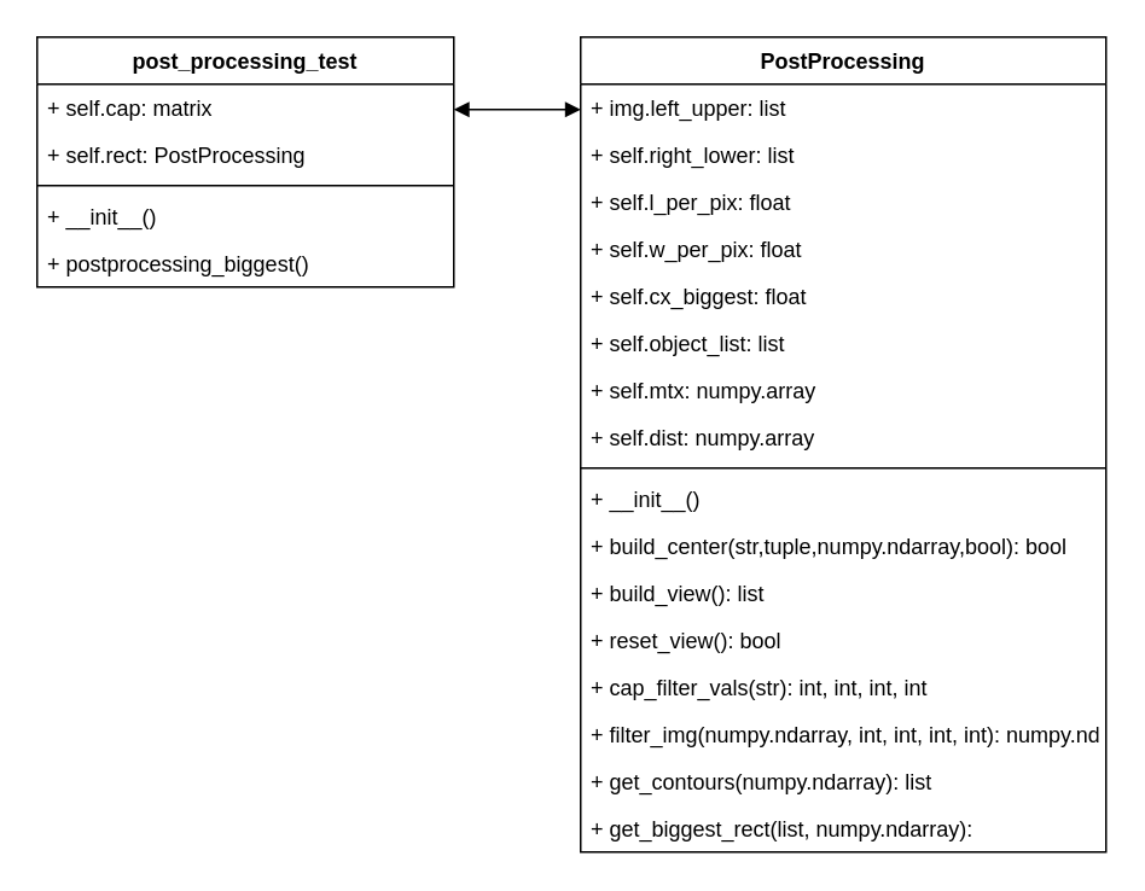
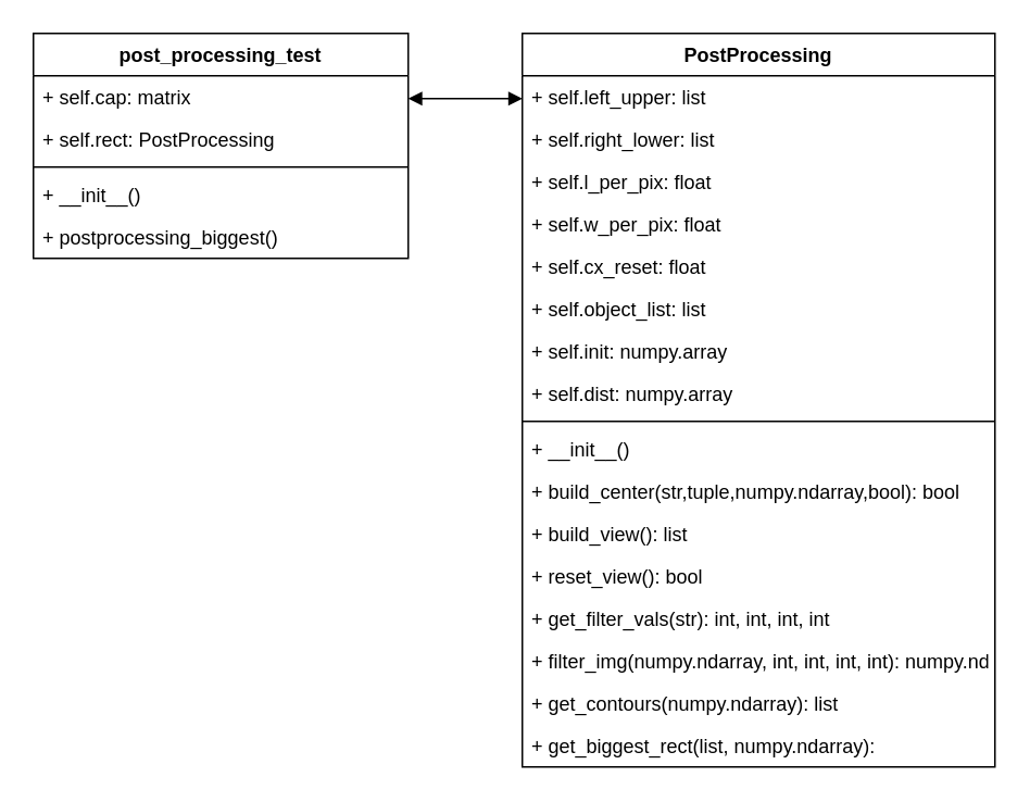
  <mxCell id="0" />
  <mxCell id="1" parent="0" />
  <mxCell id="2" value="PostProcessing" style="swimlane;fontStyle=1;align=center;verticalAlign=top;childLayout=stackLayout;horizontal=1;startSize=26;horizontalStack=0;resizeParent=1;resizeParentMax=0;resizeLast=0;collapsible=1;marginBottom=0;" vertex="1" parent="1"><mxGeometry x="320" y="20" width="290" height="450" as="geometry" /></mxCell>
- <mxCell id="3" value="+ img.left_upper: list" style="text;strokeColor=none;fillColor=none;align=left;verticalAlign=top;spacingLeft=4;spacingRight=4;overflow=hidden;rotatable=0;points=[[0,0.5],[1,0.5]];portConstraint=eastwest;" vertex="1" parent="2"><mxGeometry y="26" width="290" height="26" as="geometry" /></mxCell>
+ <mxCell id="3" value="+ self.left_upper: list" style="text;strokeColor=none;fillColor=none;align=left;verticalAlign=top;spacingLeft=4;spacingRight=4;overflow=hidden;rotatable=0;points=[[0,0.5],[1,0.5]];portConstraint=eastwest;" vertex="1" parent="2"><mxGeometry y="26" width="290" height="26" as="geometry" /></mxCell>
  <mxCell id="4" value="+ self.right_lower: list&#10;" style="text;strokeColor=none;fillColor=none;align=left;verticalAlign=top;spacingLeft=4;spacingRight=4;overflow=hidden;rotatable=0;points=[[0,0.5],[1,0.5]];portConstraint=eastwest;" vertex="1" parent="2"><mxGeometry y="52" width="290" height="26" as="geometry" /></mxCell>
  <mxCell id="5" value="+ self.l_per_pix: float" style="text;strokeColor=none;fillColor=none;align=left;verticalAlign=top;spacingLeft=4;spacingRight=4;overflow=hidden;rotatable=0;points=[[0,0.5],[1,0.5]];portConstraint=eastwest;" vertex="1" parent="2"><mxGeometry y="78" width="290" height="26" as="geometry" /></mxCell>
  <mxCell id="6" value="+ self.w_per_pix: float" style="text;strokeColor=none;fillColor=none;align=left;verticalAlign=top;spacingLeft=4;spacingRight=4;overflow=hidden;rotatable=0;points=[[0,0.5],[1,0.5]];portConstraint=eastwest;" vertex="1" parent="2"><mxGeometry y="104" width="290" height="26" as="geometry" /></mxCell>
- <mxCell id="7" value="+ self.cx_biggest: float" style="text;strokeColor=none;fillColor=none;align=left;verticalAlign=top;spacingLeft=4;spacingRight=4;overflow=hidden;rotatable=0;points=[[0,0.5],[1,0.5]];portConstraint=eastwest;" vertex="1" parent="2"><mxGeometry y="130" width="290" height="26" as="geometry" /></mxCell>
+ <mxCell id="7" value="+ self.cx_reset: float" style="text;strokeColor=none;fillColor=none;align=left;verticalAlign=top;spacingLeft=4;spacingRight=4;overflow=hidden;rotatable=0;points=[[0,0.5],[1,0.5]];portConstraint=eastwest;" vertex="1" parent="2"><mxGeometry y="130" width="290" height="26" as="geometry" /></mxCell>
  <mxCell id="8" value="+ self.object_list: list" style="text;strokeColor=none;fillColor=none;align=left;verticalAlign=top;spacingLeft=4;spacingRight=4;overflow=hidden;rotatable=0;points=[[0,0.5],[1,0.5]];portConstraint=eastwest;" vertex="1" parent="2"><mxGeometry y="156" width="290" height="26" as="geometry" /></mxCell>
- <mxCell id="9" value="+ self.mtx: numpy.array" style="text;strokeColor=none;fillColor=none;align=left;verticalAlign=top;spacingLeft=4;spacingRight=4;overflow=hidden;rotatable=0;points=[[0,0.5],[1,0.5]];portConstraint=eastwest;" vertex="1" parent="2"><mxGeometry y="182" width="290" height="26" as="geometry" /></mxCell>
+ <mxCell id="9" value="+ self.init: numpy.array" style="text;strokeColor=none;fillColor=none;align=left;verticalAlign=top;spacingLeft=4;spacingRight=4;overflow=hidden;rotatable=0;points=[[0,0.5],[1,0.5]];portConstraint=eastwest;" vertex="1" parent="2"><mxGeometry y="182" width="290" height="26" as="geometry" /></mxCell>
  <mxCell id="10" value="+ self.dist: numpy.array" style="text;strokeColor=none;fillColor=none;align=left;verticalAlign=top;spacingLeft=4;spacingRight=4;overflow=hidden;rotatable=0;points=[[0,0.5],[1,0.5]];portConstraint=eastwest;" vertex="1" parent="2"><mxGeometry y="208" width="290" height="26" as="geometry" /></mxCell>
  <mxCell id="11" value="" style="line;strokeWidth=1;fillColor=none;align=left;verticalAlign=middle;spacingTop=-1;spacingLeft=3;spacingRight=3;rotatable=0;labelPosition=right;points=[];portConstraint=eastwest;" vertex="1" parent="2"><mxGeometry y="234" width="290" height="8" as="geometry" /></mxCell>
  <mxCell id="12" value="+ __init__()" style="text;strokeColor=none;fillColor=none;align=left;verticalAlign=top;spacingLeft=4;spacingRight=4;overflow=hidden;rotatable=0;points=[[0,0.5],[1,0.5]];portConstraint=eastwest;" vertex="1" parent="2"><mxGeometry y="242" width="290" height="26" as="geometry" /></mxCell>
  <mxCell id="13" value="+ build_center(str,tuple,numpy.ndarray,bool): bool" style="text;strokeColor=none;fillColor=none;align=left;verticalAlign=top;spacingLeft=4;spacingRight=4;overflow=hidden;rotatable=0;points=[[0,0.5],[1,0.5]];portConstraint=eastwest;" vertex="1" parent="2"><mxGeometry y="268" width="290" height="26" as="geometry" /></mxCell>
  <mxCell id="14" value="+ build_view(): list" style="text;strokeColor=none;fillColor=none;align=left;verticalAlign=top;spacingLeft=4;spacingRight=4;overflow=hidden;rotatable=0;points=[[0,0.5],[1,0.5]];portConstraint=eastwest;" vertex="1" parent="2"><mxGeometry y="294" width="290" height="26" as="geometry" /></mxCell>
  <mxCell id="15" value="+ reset_view(): bool" style="text;strokeColor=none;fillColor=none;align=left;verticalAlign=top;spacingLeft=4;spacingRight=4;overflow=hidden;rotatable=0;points=[[0,0.5],[1,0.5]];portConstraint=eastwest;" vertex="1" parent="2"><mxGeometry y="320" width="290" height="26" as="geometry" /></mxCell>
- <mxCell id="16" value="+ cap_filter_vals(str): int, int, int, int" style="text;strokeColor=none;fillColor=none;align=left;verticalAlign=top;spacingLeft=4;spacingRight=4;overflow=hidden;rotatable=0;points=[[0,0.5],[1,0.5]];portConstraint=eastwest;" vertex="1" parent="2"><mxGeometry y="346" width="290" height="26" as="geometry" /></mxCell>
+ <mxCell id="16" value="+ get_filter_vals(str): int, int, int, int" style="text;strokeColor=none;fillColor=none;align=left;verticalAlign=top;spacingLeft=4;spacingRight=4;overflow=hidden;rotatable=0;points=[[0,0.5],[1,0.5]];portConstraint=eastwest;" vertex="1" parent="2"><mxGeometry y="346" width="290" height="26" as="geometry" /></mxCell>
  <mxCell id="17" value="+ filter_img(numpy.ndarray, int, int, int, int): numpy.ndarray" style="text;strokeColor=none;fillColor=none;align=left;verticalAlign=top;spacingLeft=4;spacingRight=4;overflow=hidden;rotatable=0;points=[[0,0.5],[1,0.5]];portConstraint=eastwest;" vertex="1" parent="2"><mxGeometry y="372" width="290" height="26" as="geometry" /></mxCell>
  <mxCell id="18" value="+ get_contours(numpy.ndarray): list" style="text;strokeColor=none;fillColor=none;align=left;verticalAlign=top;spacingLeft=4;spacingRight=4;overflow=hidden;rotatable=0;points=[[0,0.5],[1,0.5]];portConstraint=eastwest;" vertex="1" parent="2"><mxGeometry y="398" width="290" height="26" as="geometry" /></mxCell>
  <mxCell id="19" value="+ get_biggest_rect(list, numpy.ndarray): " style="text;strokeColor=none;fillColor=none;align=left;verticalAlign=top;spacingLeft=4;spacingRight=4;overflow=hidden;rotatable=0;points=[[0,0.5],[1,0.5]];portConstraint=eastwest;" vertex="1" parent="2"><mxGeometry y="424" width="290" height="26" as="geometry" /></mxCell>
  <mxCell id="20" value="post_processing_test" style="swimlane;fontStyle=1;align=center;verticalAlign=top;childLayout=stackLayout;horizontal=1;startSize=26;horizontalStack=0;resizeParent=1;resizeParentMax=0;resizeLast=0;collapsible=1;marginBottom=0;" vertex="1" parent="1"><mxGeometry x="20" y="20" width="230" height="138" as="geometry" /></mxCell>
  <mxCell id="21" value="+ self.cap: matrix" style="text;strokeColor=none;fillColor=none;align=left;verticalAlign=top;spacingLeft=4;spacingRight=4;overflow=hidden;rotatable=0;points=[[0,0.5],[1,0.5]];portConstraint=eastwest;" vertex="1" parent="20"><mxGeometry y="26" width="230" height="26" as="geometry" /></mxCell>
  <mxCell id="22" value="+ self.rect: PostProcessing" style="text;strokeColor=none;fillColor=none;align=left;verticalAlign=top;spacingLeft=4;spacingRight=4;overflow=hidden;rotatable=0;points=[[0,0.5],[1,0.5]];portConstraint=eastwest;" vertex="1" parent="20"><mxGeometry y="52" width="230" height="26" as="geometry" /></mxCell>
  <mxCell id="23" value="" style="line;strokeWidth=1;fillColor=none;align=left;verticalAlign=middle;spacingTop=-1;spacingLeft=3;spacingRight=3;rotatable=0;labelPosition=right;points=[];portConstraint=eastwest;" vertex="1" parent="20"><mxGeometry y="78" width="230" height="8" as="geometry" /></mxCell>
  <mxCell id="24" value="+ __init__()" style="text;strokeColor=none;fillColor=none;align=left;verticalAlign=top;spacingLeft=4;spacingRight=4;overflow=hidden;rotatable=0;points=[[0,0.5],[1,0.5]];portConstraint=eastwest;" vertex="1" parent="20"><mxGeometry y="86" width="230" height="26" as="geometry" /></mxCell>
  <mxCell id="25" value="+ postprocessing_biggest()" style="text;strokeColor=none;fillColor=none;align=left;verticalAlign=top;spacingLeft=4;spacingRight=4;overflow=hidden;rotatable=0;points=[[0,0.5],[1,0.5]];portConstraint=eastwest;" vertex="1" parent="20"><mxGeometry y="112" width="230" height="26" as="geometry" /></mxCell>
  <mxCell id="26" value="" style="endArrow=block;startArrow=block;endFill=1;startFill=1;html=1;" edge="1" parent="1"><mxGeometry width="160" relative="1" as="geometry"><mxPoint x="250" y="60" as="sourcePoint" /><mxPoint x="320" y="60" as="targetPoint" /></mxGeometry></mxCell>
